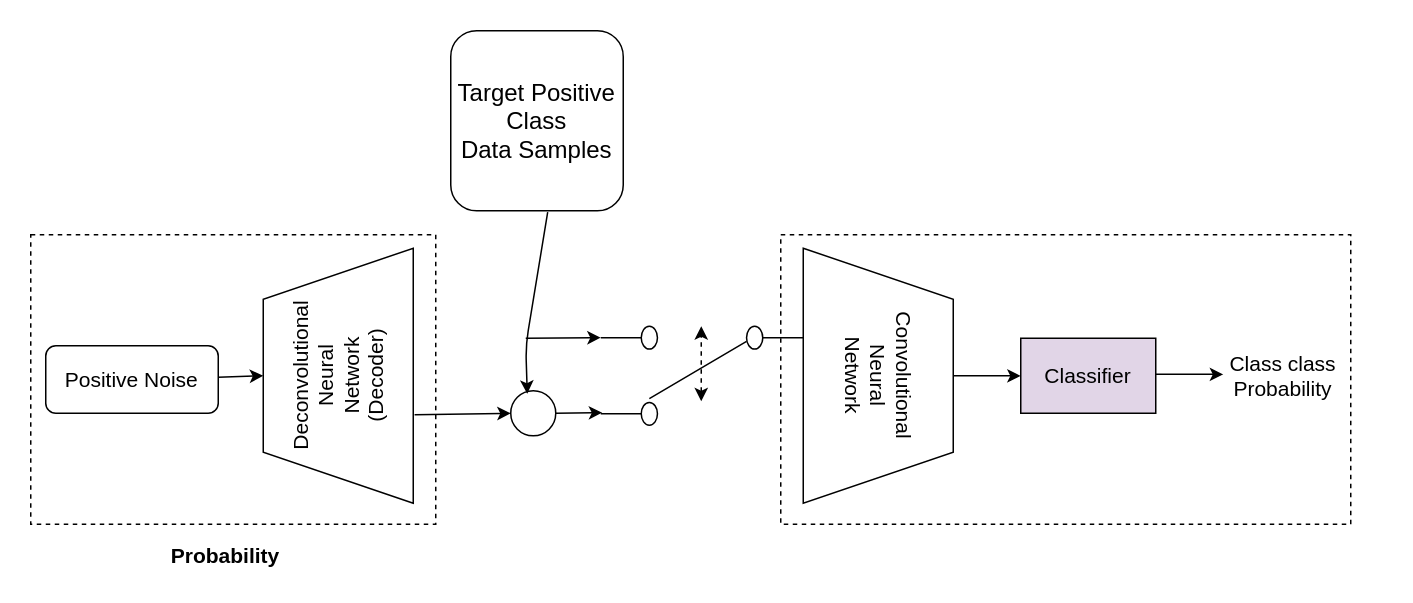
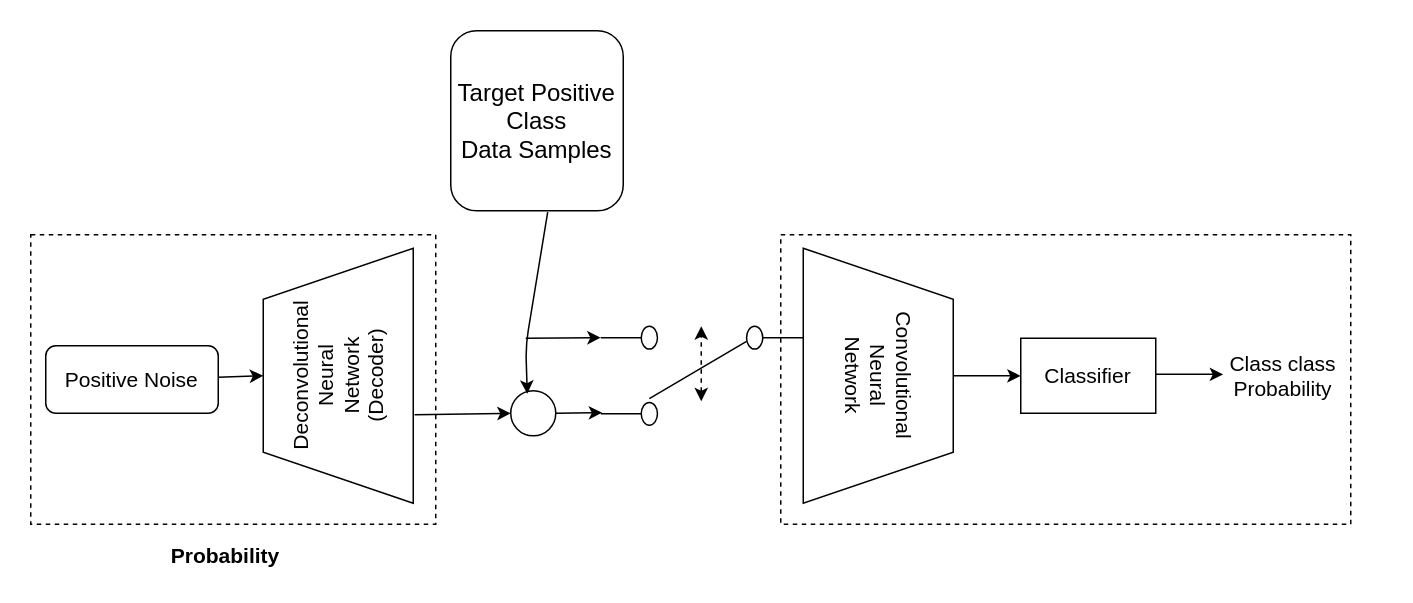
  <mxCell id="0" />
  <mxCell id="1" parent="0" />
  <mxCell id="2" value="&lt;font style=&quot;font-size: 14px&quot;&gt;Deconvolutional&lt;br&gt;Neural&lt;br&gt;Network&lt;br&gt;(Decoder)&lt;/font&gt;" style="shape=trapezoid;perimeter=trapezoidPerimeter;whiteSpace=wrap;html=1;rotation=-90;" parent="1" vertex="1"><mxGeometry x="140" y="200" width="170" height="100" as="geometry" /></mxCell>
  <mxCell id="3" value="&lt;font style=&quot;font-size: 16px&quot;&gt;Target Positive Class&lt;br&gt;Data Samples&lt;/font&gt;" style="rounded=1;whiteSpace=wrap;html=1;fontSize=16;" parent="1" vertex="1"><mxGeometry x="300" y="20" width="115" height="120" as="geometry" /></mxCell>
  <mxCell id="4" value="&lt;font style=&quot;font-size: 14px&quot;&gt;Convolutional&lt;br&gt;Neural&lt;br&gt;Network&lt;/font&gt;" style="shape=trapezoid;perimeter=trapezoidPerimeter;whiteSpace=wrap;html=1;rotation=90;" parent="1" vertex="1"><mxGeometry x="500" y="200" width="170" height="100" as="geometry" /></mxCell>
  <mxCell id="5" value="" style="endArrow=classic;startArrow=classic;html=1;dashed=1;" parent="1" edge="1"><mxGeometry width="50" height="50" relative="1" as="geometry"><mxPoint x="467" y="267" as="sourcePoint" /><mxPoint x="467" y="217" as="targetPoint" /></mxGeometry></mxCell>
  <mxCell id="6" value="" style="pointerEvents=1;verticalLabelPosition=bottom;shadow=0;dashed=0;align=center;fillColor=#ffffff;html=1;verticalAlign=top;strokeWidth=1;shape=mxgraph.electrical.electro-mechanical.2-way_switch;rotation=-180;" parent="1" vertex="1"><mxGeometry x="400" y="217" width="135" height="66" as="geometry" /></mxCell>
  <mxCell id="7" value="" style="endArrow=classic;html=1;entryX=1;entryY=0.885;entryDx=0;entryDy=0;entryPerimeter=0;" parent="1" target="6" edge="1"><mxGeometry width="50" height="50" relative="1" as="geometry"><mxPoint x="350" y="225" as="sourcePoint" /><mxPoint x="230" y="360" as="targetPoint" /></mxGeometry></mxCell>
  <mxCell id="8" value="" style="ellipse;whiteSpace=wrap;html=1;aspect=fixed;direction=south;" parent="1" vertex="1"><mxGeometry x="340" y="260" width="30" height="30" as="geometry" /></mxCell>
  <mxCell id="9" value="" style="endArrow=classic;html=1;entryX=1;entryY=0.885;entryDx=0;entryDy=0;entryPerimeter=0;exitX=0.5;exitY=0;exitDx=0;exitDy=0;" parent="1" source="8" edge="1"><mxGeometry width="50" height="50" relative="1" as="geometry"><mxPoint x="380" y="275" as="sourcePoint" /><mxPoint x="401" y="274.59" as="targetPoint" /></mxGeometry></mxCell>
  <mxCell id="10" value="" style="endArrow=classic;html=1;entryX=0.5;entryY=1;entryDx=0;entryDy=0;exitX=0.347;exitY=1.009;exitDx=0;exitDy=0;exitPerimeter=0;" parent="1" source="2" target="8" edge="1"><mxGeometry width="50" height="50" relative="1" as="geometry"><mxPoint x="289.5" y="275" as="sourcePoint" /><mxPoint x="330.5" y="274.59" as="targetPoint" /></mxGeometry></mxCell>
  <mxCell id="11" value="" style="endArrow=classic;html=1;exitX=0.562;exitY=1.008;exitDx=0;exitDy=0;exitPerimeter=0;entryX=0.067;entryY=0.633;entryDx=0;entryDy=0;entryPerimeter=0;" parent="1" source="3" target="8" edge="1"><mxGeometry width="50" height="50" relative="1" as="geometry"><mxPoint x="180" y="410" as="sourcePoint" /><mxPoint x="347" y="260" as="targetPoint" /><Array as="points"><mxPoint x="350" y="230" /></Array></mxGeometry></mxCell>
  <mxCell id="12" value="&lt;font style=&quot;font-size: 14px&quot;&gt;Positive Noise&lt;/font&gt;" style="rounded=1;whiteSpace=wrap;html=1;" parent="1" vertex="1"><mxGeometry x="30" y="230" width="115" height="45" as="geometry" /></mxCell>
  <mxCell id="13" value="" style="endArrow=classic;html=1;exitX=0.347;exitY=1.009;exitDx=0;exitDy=0;exitPerimeter=0;entryX=0.5;entryY=0;entryDx=0;entryDy=0;" parent="1" target="2" edge="1"><mxGeometry width="50" height="50" relative="1" as="geometry"><mxPoint x="144.9" y="251.01" as="sourcePoint" /><mxPoint x="170" y="250" as="targetPoint" /></mxGeometry></mxCell>
  <mxCell id="14" value="" style="rounded=0;whiteSpace=wrap;html=1;fillColor=none;dashed=1;" parent="1" vertex="1"><mxGeometry x="20" y="156" width="270" height="193" as="geometry" /></mxCell>
  <mxCell id="15" value="" style="endArrow=classic;html=1;entryX=1;entryY=0.885;entryDx=0;entryDy=0;entryPerimeter=0;exitX=0.5;exitY=0;exitDx=0;exitDy=0;" parent="1" source="4" edge="1"><mxGeometry width="50" height="50" relative="1" as="geometry"><mxPoint x="640" y="250" as="sourcePoint" /><mxPoint x="680" y="250.09" as="targetPoint" /></mxGeometry></mxCell>
  <mxCell id="16" value="&lt;font style=&quot;font-size: 14px&quot;&gt;Class class &lt;br&gt;Probability&lt;/font&gt;" style="text;html=1;strokeColor=none;fillColor=none;align=center;verticalAlign=middle;whiteSpace=wrap;rounded=0;dashed=1;" parent="1" vertex="1"><mxGeometry x="790" y="240" width="130" height="20" as="geometry" /></mxCell>
  <mxCell id="17" value="" style="rounded=0;whiteSpace=wrap;html=1;fillColor=none;dashed=1;" parent="1" vertex="1"><mxGeometry x="520" y="156" width="380" height="193" as="geometry" /></mxCell>
  <mxCell id="18" value="&lt;font style=&quot;font-size: 14px&quot;&gt;&lt;b&gt;Probability&lt;/b&gt;&lt;/font&gt;" style="text;html=1;strokeColor=none;fillColor=none;align=center;verticalAlign=middle;whiteSpace=wrap;rounded=0;dashed=1;" parent="1" vertex="1"><mxGeometry x="130" y="360" width="40" height="20" as="geometry" /></mxCell>
- <mxCell id="19" value="&lt;font style=&quot;font-size: 14px&quot;&gt;Classifier&lt;/font&gt;" style="rounded=0;whiteSpace=wrap;html=1;fillColor=#e1d5e7;" vertex="1" parent="1"><mxGeometry x="680" y="225" width="90" height="50" as="geometry" /></mxCell>
+ <mxCell id="19" value="&lt;font style=&quot;font-size: 14px&quot;&gt;Classifier&lt;/font&gt;" style="rounded=0;whiteSpace=wrap;html=1;" vertex="1" parent="1"><mxGeometry x="680" y="225" width="90" height="50" as="geometry" /></mxCell>
  <mxCell id="20" value="" style="endArrow=classic;html=1;entryX=1;entryY=0.885;entryDx=0;entryDy=0;entryPerimeter=0;exitX=0.5;exitY=0;exitDx=0;exitDy=0;" edge="1" parent="1"><mxGeometry width="50" height="50" relative="1" as="geometry"><mxPoint x="770" y="249" as="sourcePoint" /><mxPoint x="815" y="249.09" as="targetPoint" /></mxGeometry></mxCell>
